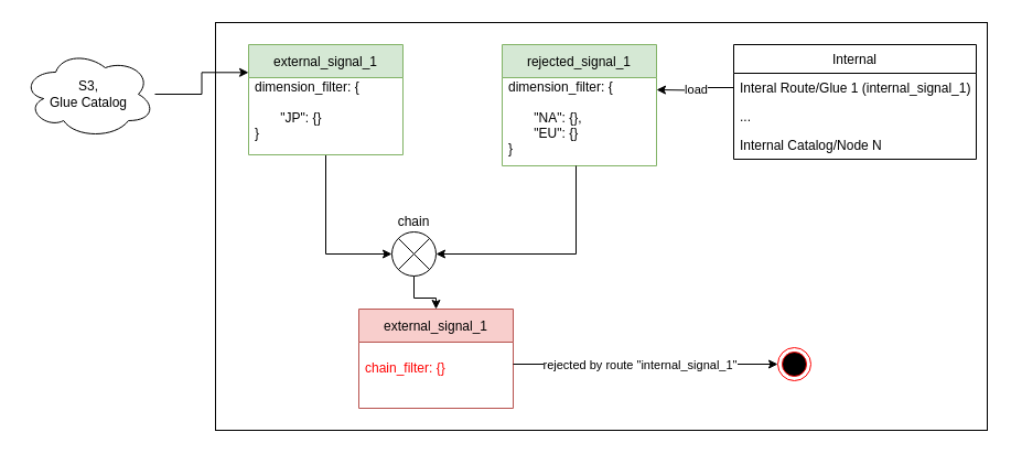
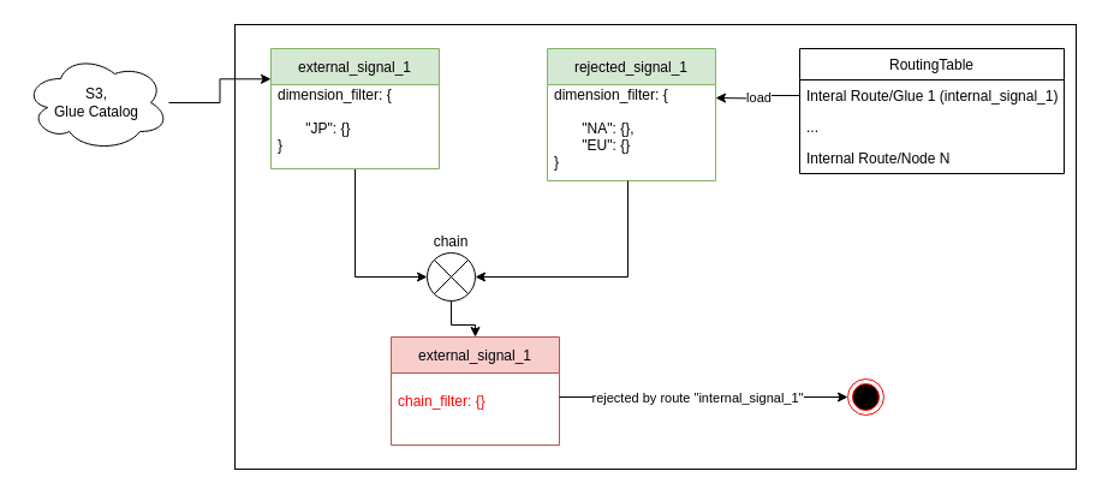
  <mxCell id="0" />
  <mxCell id="1" parent="0" />
  <mxCell id="2" value="" style="rounded=0;whiteSpace=wrap;html=1;" vertex="1" parent="1"><mxGeometry x="195" y="20" width="700" height="370" as="geometry" /></mxCell>
  <mxCell id="3" style="edgeStyle=orthogonalEdgeStyle;rounded=0;orthogonalLoop=1;jettySize=auto;html=1;entryX=0;entryY=-0.067;entryDx=0;entryDy=0;entryPerimeter=0;" edge="1" parent="1" source="4" target="13"><mxGeometry relative="1" as="geometry" /></mxCell>
  <mxCell id="4" value="&lt;div&gt;S3, &lt;br&gt;&lt;/div&gt;&lt;div&gt;Glue Catalog&lt;br&gt;&lt;/div&gt;" style="ellipse;shape=cloud;whiteSpace=wrap;html=1;" vertex="1" parent="1"><mxGeometry x="20" y="45" width="120" height="80" as="geometry" /></mxCell>
  <mxCell id="5" style="edgeStyle=orthogonalEdgeStyle;rounded=0;orthogonalLoop=1;jettySize=auto;html=1;entryX=0.5;entryY=0;entryDx=0;entryDy=0;" edge="1" parent="1" source="6" target="17"><mxGeometry relative="1" as="geometry" /></mxCell>
  <mxCell id="6" value="chain" style="shape=sumEllipse;perimeter=ellipsePerimeter;whiteSpace=wrap;html=1;backgroundOutline=1;labelPosition=center;verticalLabelPosition=top;align=center;verticalAlign=bottom;" vertex="1" parent="1"><mxGeometry x="355" y="210" width="40" height="40" as="geometry" /></mxCell>
- <mxCell id="7" value="Internal" style="swimlane;fontStyle=0;childLayout=stackLayout;horizontal=1;startSize=26;fillColor=none;horizontalStack=0;resizeParent=1;resizeParentMax=0;resizeLast=0;collapsible=1;marginBottom=0;" vertex="1" parent="1"><mxGeometry x="665" y="40" width="220" height="104" as="geometry" /></mxCell>
+ <mxCell id="7" value="RoutingTable" style="swimlane;fontStyle=0;childLayout=stackLayout;horizontal=1;startSize=26;fillColor=none;horizontalStack=0;resizeParent=1;resizeParentMax=0;resizeLast=0;collapsible=1;marginBottom=0;" vertex="1" parent="1"><mxGeometry x="665" y="40" width="220" height="104" as="geometry" /></mxCell>
  <mxCell id="8" value="Interal Route/Glue 1 (internal_signal_1)" style="text;strokeColor=none;fillColor=none;align=left;verticalAlign=top;spacingLeft=4;spacingRight=4;overflow=hidden;rotatable=0;points=[[0,0.5],[1,0.5]];portConstraint=eastwest;" vertex="1" parent="7"><mxGeometry y="26" width="220" height="26" as="geometry" /></mxCell>
  <mxCell id="9" value="..." style="text;strokeColor=none;fillColor=none;align=left;verticalAlign=top;spacingLeft=4;spacingRight=4;overflow=hidden;rotatable=0;points=[[0,0.5],[1,0.5]];portConstraint=eastwest;" vertex="1" parent="7"><mxGeometry y="52" width="220" height="26" as="geometry" /></mxCell>
- <mxCell id="10" value="Internal Catalog/Node N" style="text;strokeColor=none;fillColor=none;align=left;verticalAlign=top;spacingLeft=4;spacingRight=4;overflow=hidden;rotatable=0;points=[[0,0.5],[1,0.5]];portConstraint=eastwest;" vertex="1" parent="7"><mxGeometry y="78" width="220" height="26" as="geometry" /></mxCell>
+ <mxCell id="10" value="Internal Route/Node N" style="text;strokeColor=none;fillColor=none;align=left;verticalAlign=top;spacingLeft=4;spacingRight=4;overflow=hidden;rotatable=0;points=[[0,0.5],[1,0.5]];portConstraint=eastwest;" vertex="1" parent="7"><mxGeometry y="78" width="220" height="26" as="geometry" /></mxCell>
  <mxCell id="11" style="edgeStyle=orthogonalEdgeStyle;rounded=0;orthogonalLoop=1;jettySize=auto;html=1;entryX=0;entryY=0.5;entryDx=0;entryDy=0;" edge="1" parent="1" source="12" target="6"><mxGeometry relative="1" as="geometry"><Array as="points"><mxPoint x="295" y="230" /></Array></mxGeometry></mxCell>
  <mxCell id="12" value="external_signal_1" style="swimlane;fontStyle=0;childLayout=stackLayout;horizontal=1;startSize=30;horizontalStack=0;resizeParent=1;resizeParentMax=0;resizeLast=0;collapsible=1;marginBottom=0;fillColor=#d5e8d4;strokeColor=#82b366;" vertex="1" parent="1"><mxGeometry x="225" y="40" width="140" height="100" as="geometry" /></mxCell>
  <mxCell id="13" value="dimension_filter: { &#10;&#10;       &quot;JP&quot;: {}&#10;}&#10;" style="text;strokeColor=none;fillColor=none;align=left;verticalAlign=middle;spacingLeft=4;spacingRight=4;overflow=hidden;points=[[0,0.5],[1,0.5]];portConstraint=eastwest;rotatable=0;" vertex="1" parent="12"><mxGeometry y="30" width="140" height="70" as="geometry" /></mxCell>
  <mxCell id="14" value="rejected_signal_1" style="swimlane;fontStyle=0;childLayout=stackLayout;horizontal=1;startSize=30;horizontalStack=0;resizeParent=1;resizeParentMax=0;resizeLast=0;collapsible=1;marginBottom=0;fillColor=#d5e8d4;strokeColor=#82b366;" vertex="1" parent="1"><mxGeometry x="455" y="40" width="140" height="110" as="geometry" /></mxCell>
  <mxCell id="15" value="dimension_filter: { &#10;&#10;       &quot;NA&quot;: {},&#10;       &quot;EU&quot;: {}&#10;}&#10;" style="text;strokeColor=none;fillColor=none;align=left;verticalAlign=middle;spacingLeft=4;spacingRight=4;overflow=hidden;points=[[0,0.5],[1,0.5]];portConstraint=eastwest;rotatable=0;" vertex="1" parent="14"><mxGeometry y="30" width="140" height="80" as="geometry" /></mxCell>
  <mxCell id="16" style="edgeStyle=orthogonalEdgeStyle;rounded=0;orthogonalLoop=1;jettySize=auto;html=1;entryX=1;entryY=0.5;entryDx=0;entryDy=0;" edge="1" parent="1" source="15" target="6"><mxGeometry relative="1" as="geometry"><mxPoint x="305" y="155" as="sourcePoint" /><mxPoint x="385" y="240" as="targetPoint" /><Array as="points"><mxPoint x="522" y="230" /></Array></mxGeometry></mxCell>
  <mxCell id="17" value="external_signal_1" style="swimlane;fontStyle=0;childLayout=stackLayout;horizontal=1;startSize=30;horizontalStack=0;resizeParent=1;resizeParentMax=0;resizeLast=0;collapsible=1;marginBottom=0;fillColor=#f8cecc;strokeColor=#b85450;" vertex="1" parent="1"><mxGeometry x="325" y="280" width="140" height="90" as="geometry" /></mxCell>
  <mxCell id="18" value="chain_filter: {}&#10;" style="text;strokeColor=none;fillColor=none;align=left;verticalAlign=middle;spacingLeft=4;spacingRight=4;overflow=hidden;points=[[0,0.5],[1,0.5]];portConstraint=eastwest;rotatable=0;fontColor=#FF0000;" vertex="1" parent="17"><mxGeometry y="30" width="140" height="60" as="geometry" /></mxCell>
  <mxCell id="19" value="" style="ellipse;html=1;shape=endState;fillColor=#000000;strokeColor=#ff0000;" vertex="1" parent="1"><mxGeometry x="705" y="315" width="30" height="30" as="geometry" /></mxCell>
  <mxCell id="20" style="edgeStyle=orthogonalEdgeStyle;rounded=0;orthogonalLoop=1;jettySize=auto;html=1;" edge="1" parent="1" source="18"><mxGeometry relative="1" as="geometry"><mxPoint x="705" y="330" as="targetPoint" /><Array as="points"><mxPoint x="705" y="330" /></Array></mxGeometry></mxCell>
  <mxCell id="21" value="rejected by route &quot;internal_signal_1&quot;" style="edgeLabel;html=1;align=center;verticalAlign=middle;resizable=0;points=[];" vertex="1" connectable="0" parent="20"><mxGeometry x="-0.048" relative="1" as="geometry"><mxPoint as="offset" /></mxGeometry></mxCell>
  <mxCell id="22" value="load" style="edgeStyle=orthogonalEdgeStyle;rounded=0;orthogonalLoop=1;jettySize=auto;html=1;" edge="1" parent="1" source="8"><mxGeometry relative="1" as="geometry"><mxPoint x="595" y="81" as="targetPoint" /></mxGeometry></mxCell>
